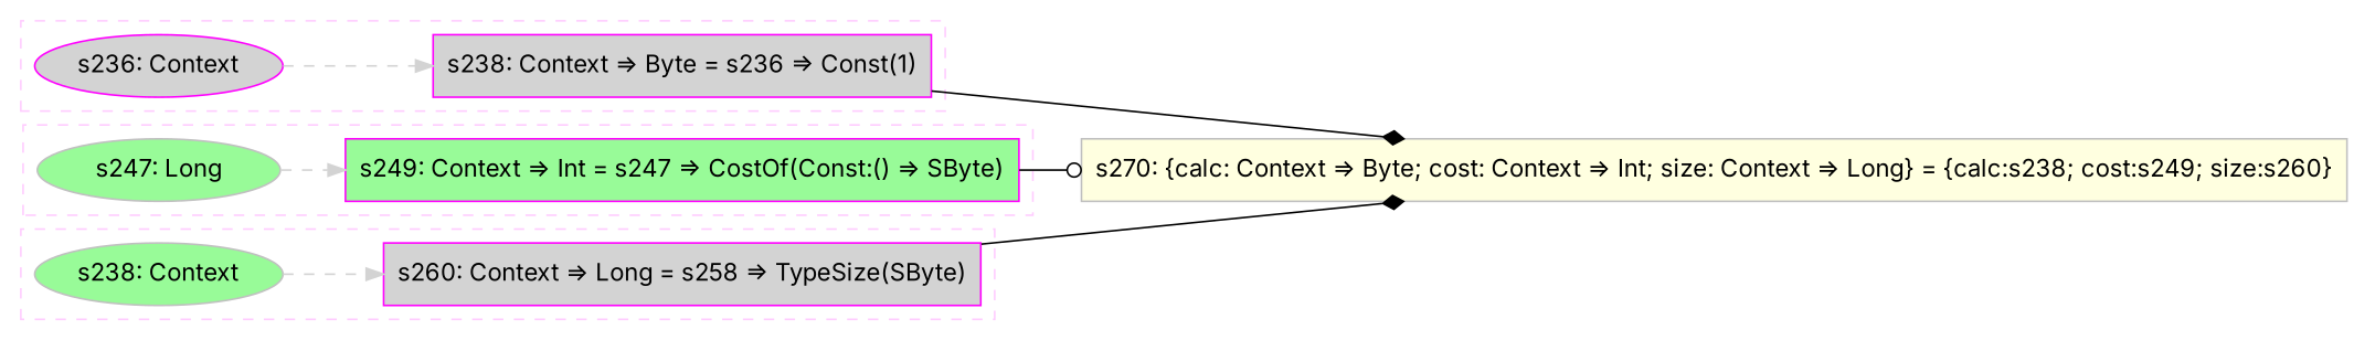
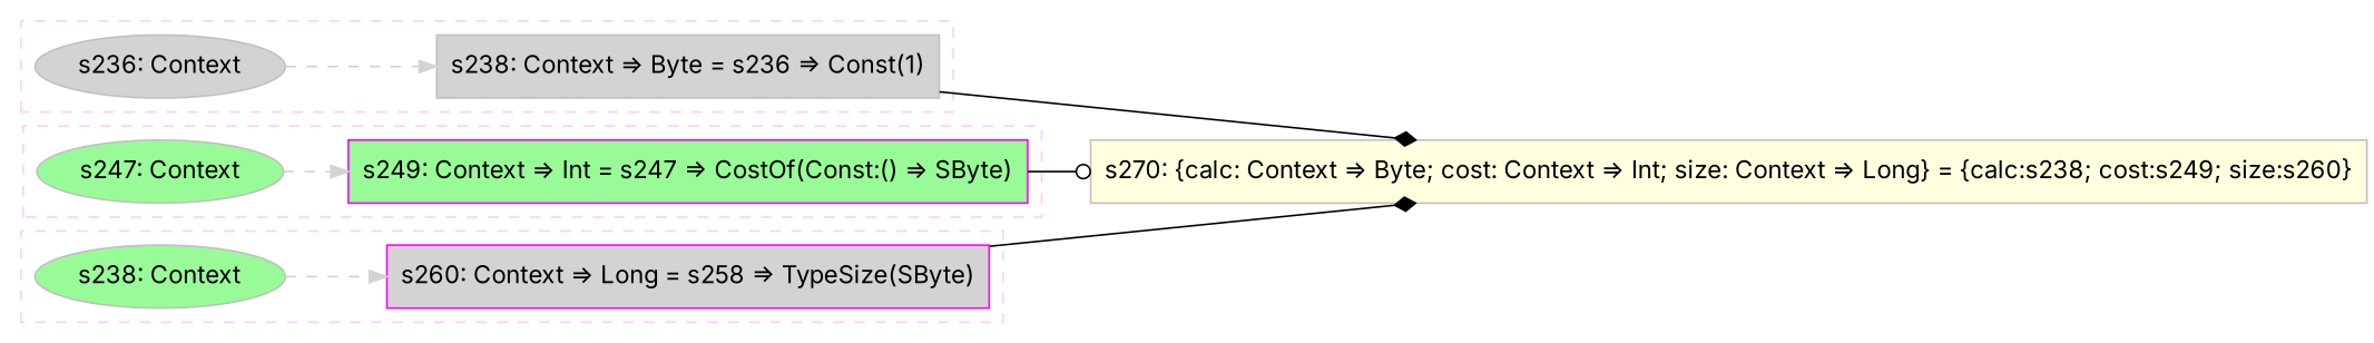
  digraph {
    concentrate=true
    fontname=Inter
    rankdir=LR
    node [color=gray fillcolor=lightgrey fontname=Inter shape=box style=filled]
    edge [fontname=Inter style=dashed]
-   n1 [color=magenta label="s236: Context" shape=oval]
-   n2 [color=magenta label="s238: Context => Byte = s236 => Const(1)"]
-   n3 [fillcolor=palegreen label="s247: Long" shape=oval]
+   n1 [label="s236: Context" shape=oval]
+   n2 [label="s238: Context => Byte = s236 => Const(1)"]
+   n3 [fillcolor=palegreen label="s247: Context" shape=oval]
    n4 [color=magenta fillcolor=palegreen label="s249: Context => Int = s247 => CostOf(Const:() => SByte)"]
    n5 [fillcolor=palegreen label="s238: Context" shape=oval]
    n6 [color=magenta label="s260: Context => Long = s258 => TypeSize(SByte)"]
    n7 [fillcolor=lightyellow label="s270: {calc: Context => Byte; cost: Context => Int; size: Context => Long} = {calc:s238; cost:s249; size:s260}"]
    subgraph cluster_1 {
      color="#FFCCFF"
      style=dashed
      subgraph sub_2 {
        color="#FFCCFF"
        rank=source
        style=dashed
        n1
      }
      subgraph sub_3 {
        color="#FFCCFF"
        rank=sink
        style=dashed
        n2
      }
    }
    subgraph cluster_4 {
      color="#FFCCFF"
      style=dashed
      subgraph sub_5 {
        color="#FFCCFF"
        rank=source
        style=dashed
        n3
      }
      subgraph sub_6 {
        color="#FFCCFF"
        rank=sink
        style=dashed
        n4
      }
    }
    subgraph cluster_7 {
      color="#FFCCFF"
      style=dashed
      subgraph sub_8 {
        color="#FFCCFF"
        rank=source
        style=dashed
        n5
      }
      subgraph sub_9 {
        color="#FFCCFF"
        rank=sink
        style=dashed
        n6
      }
    }
    n1 -> n2 [color=lightgray weight=0]
    n2 -> n7 [arrowhead=diamond style=solid]
    n3 -> n4 [color=lightgray weight=0]
    n4 -> n7 [arrowhead=odot style=solid]
    n5 -> n6 [color=lightgray weight=0]
    n6 -> n7 [arrowhead=diamond style=solid]
  }
